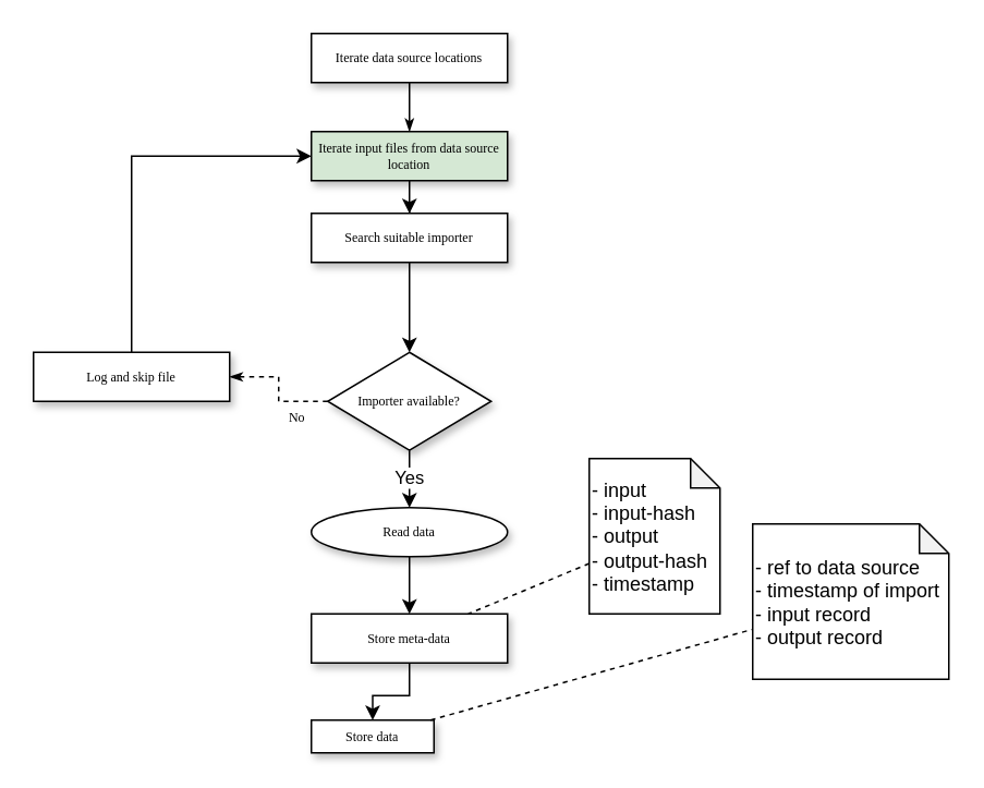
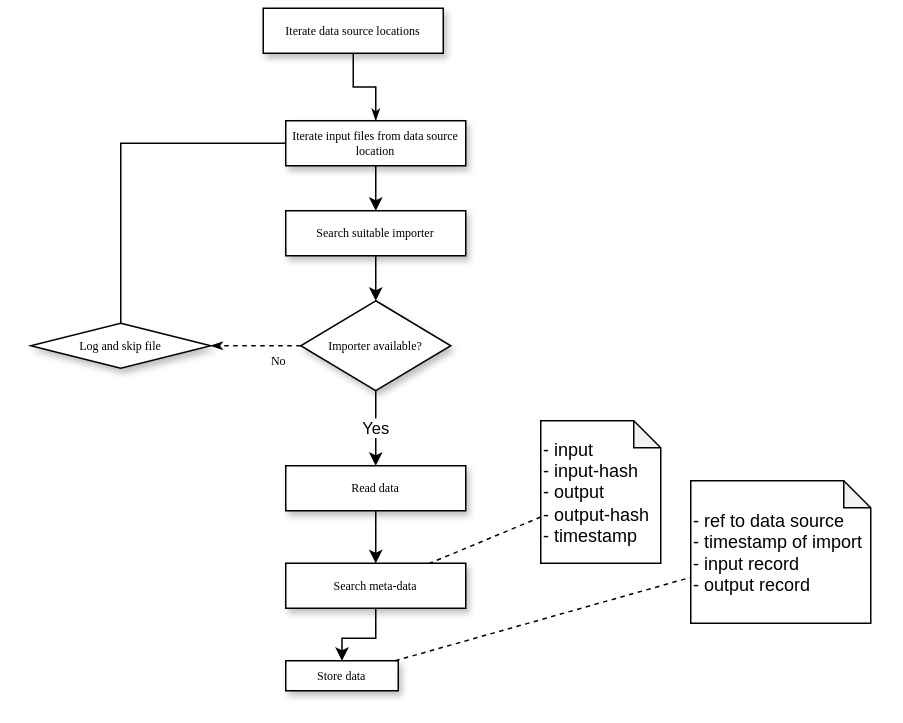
  <mxCell id="0" />
  <mxCell id="1" parent="0" />
  <mxCell id="2" style="edgeStyle=orthogonalEdgeStyle;rounded=0;html=1;labelBackgroundColor=none;startSize=5;endArrow=classicThin;endFill=1;endSize=5;jettySize=auto;orthogonalLoop=1;strokeWidth=1;fontFamily=Verdana;fontSize=8" parent="1" source="3" target="10" edge="1"><mxGeometry relative="1" as="geometry" /></mxCell>
- <mxCell id="3" value="Iterate data source locations" style="rounded=0;whiteSpace=wrap;html=1;shadow=1;labelBackgroundColor=none;strokeWidth=1;fontFamily=Verdana;fontSize=8;align=center;" parent="1" vertex="1"><mxGeometry x="190" y="20" width="120" height="30" as="geometry" /></mxCell>
+ <mxCell id="3" value="Iterate data source locations" style="rounded=0;whiteSpace=wrap;html=1;shadow=1;labelBackgroundColor=none;strokeWidth=1;fontFamily=Verdana;fontSize=8;align=center;" parent="1" vertex="1"><mxGeometry x="175" y="5" width="120" height="30" as="geometry" /></mxCell>
  <mxCell id="4" value="No" style="edgeStyle=orthogonalEdgeStyle;rounded=0;html=1;labelBackgroundColor=none;startSize=5;endArrow=classicThin;endFill=1;endSize=5;jettySize=auto;orthogonalLoop=1;strokeWidth=1;fontFamily=Verdana;fontSize=8;dashed=1;" parent="1" source="6" target="14" edge="1"><mxGeometry x="-0.5" y="10" relative="1" as="geometry"><mxPoint as="offset" /></mxGeometry></mxCell>
  <mxCell id="5" value="Yes" style="edgeStyle=orthogonalEdgeStyle;rounded=0;orthogonalLoop=1;jettySize=auto;html=1;" edge="1" parent="1" source="6" target="8"><mxGeometry relative="1" as="geometry" /></mxCell>
- <mxCell id="6" value="Importer available?" style="rhombus;whiteSpace=wrap;html=1;rounded=0;shadow=1;labelBackgroundColor=none;strokeWidth=1;fontFamily=Verdana;fontSize=8;align=center;" parent="1" vertex="1"><mxGeometry x="200" y="215" width="100" height="60" as="geometry" /></mxCell>
+ <mxCell id="6" value="Importer available?" style="rhombus;whiteSpace=wrap;html=1;rounded=0;shadow=1;labelBackgroundColor=none;strokeWidth=1;fontFamily=Verdana;fontSize=8;align=center;" parent="1" vertex="1"><mxGeometry x="200" y="200" width="100" height="60" as="geometry" /></mxCell>
  <mxCell id="7" style="edgeStyle=orthogonalEdgeStyle;rounded=0;orthogonalLoop=1;jettySize=auto;html=1;" edge="1" parent="1" source="8" target="16"><mxGeometry relative="1" as="geometry" /></mxCell>
- <mxCell id="8" value="Read data" style="ellipse;whiteSpace=wrap;html=1;shadow=1;labelBackgroundColor=none;strokeWidth=1;fontFamily=Verdana;fontSize=8;align=center;" parent="1" vertex="1"><mxGeometry x="190" y="310" width="120" height="30" as="geometry" /></mxCell>
+ <mxCell id="8" value="Read data" style="whiteSpace=wrap;html=1;rounded=0;shadow=1;labelBackgroundColor=none;strokeWidth=1;fontFamily=Verdana;fontSize=8;align=center;" parent="1" vertex="1"><mxGeometry x="190" y="310" width="120" height="30" as="geometry" /></mxCell>
  <mxCell id="9" style="edgeStyle=orthogonalEdgeStyle;rounded=0;orthogonalLoop=1;jettySize=auto;html=1;" edge="1" parent="1" source="10" target="12"><mxGeometry relative="1" as="geometry" /></mxCell>
- <mxCell id="10" value="Iterate input files from data source location" style="rounded=0;whiteSpace=wrap;html=1;shadow=1;labelBackgroundColor=none;strokeWidth=1;fontFamily=Verdana;fontSize=8;align=center;fillColor=#d5e8d4;" vertex="1" parent="1"><mxGeometry x="190" y="80" width="120" height="30" as="geometry" /></mxCell>
+ <mxCell id="10" value="Iterate input files from data source location" style="rounded=0;whiteSpace=wrap;html=1;shadow=1;labelBackgroundColor=none;strokeWidth=1;fontFamily=Verdana;fontSize=8;align=center;" vertex="1" parent="1"><mxGeometry x="190" y="80" width="120" height="30" as="geometry" /></mxCell>
  <mxCell id="11" style="edgeStyle=orthogonalEdgeStyle;rounded=0;orthogonalLoop=1;jettySize=auto;html=1;" edge="1" parent="1" source="12" target="6"><mxGeometry relative="1" as="geometry" /></mxCell>
- <mxCell id="12" value="Search suitable importer" style="rounded=0;whiteSpace=wrap;html=1;shadow=1;labelBackgroundColor=none;strokeWidth=1;fontFamily=Verdana;fontSize=8;align=center;" vertex="1" parent="1"><mxGeometry x="190" y="130" width="120" height="30" as="geometry" /></mxCell>
- <mxCell id="13" style="edgeStyle=orthogonalEdgeStyle;rounded=0;orthogonalLoop=1;jettySize=auto;html=1;" edge="1" parent="1" source="14" target="10"><mxGeometry relative="1" as="geometry"><Array as="points"><mxPoint x="80" y="95" /></Array></mxGeometry></mxCell>
- <mxCell id="14" value="Log and skip file" style="rounded=0;whiteSpace=wrap;html=1;shadow=1;labelBackgroundColor=none;strokeWidth=1;fontFamily=Verdana;fontSize=8;align=center;" vertex="1" parent="1"><mxGeometry x="20" y="215" width="120" height="30" as="geometry" /></mxCell>
+ <mxCell id="12" value="Search suitable importer" style="rounded=0;whiteSpace=wrap;html=1;shadow=1;labelBackgroundColor=none;strokeWidth=1;fontFamily=Verdana;fontSize=8;align=center;" vertex="1" parent="1"><mxGeometry x="190" y="140" width="120" height="30" as="geometry" /></mxCell>
+ <mxCell id="13" style="edgeStyle=orthogonalEdgeStyle;rounded=0;orthogonalLoop=1;jettySize=auto;html=1;endArrow=none;" edge="1" parent="1" source="14" target="10"><mxGeometry relative="1" as="geometry"><Array as="points"><mxPoint x="80" y="95" /></Array></mxGeometry></mxCell>
+ <mxCell id="14" value="Log and skip file" style="rhombus;whiteSpace=wrap;html=1;shadow=1;labelBackgroundColor=none;strokeWidth=1;fontFamily=Verdana;fontSize=8;align=center;" vertex="1" parent="1"><mxGeometry x="20" y="215" width="120" height="30" as="geometry" /></mxCell>
  <mxCell id="15" style="edgeStyle=orthogonalEdgeStyle;rounded=0;orthogonalLoop=1;jettySize=auto;html=1;" edge="1" parent="1" source="16" target="19"><mxGeometry relative="1" as="geometry" /></mxCell>
- <mxCell id="16" value="Store meta-data" style="whiteSpace=wrap;html=1;rounded=0;shadow=1;labelBackgroundColor=none;strokeWidth=1;fontFamily=Verdana;fontSize=8;align=center;" vertex="1" parent="1"><mxGeometry x="190" y="375" width="120" height="30" as="geometry" /></mxCell>
+ <mxCell id="16" value="Search meta-data" style="whiteSpace=wrap;html=1;rounded=0;shadow=1;labelBackgroundColor=none;strokeWidth=1;fontFamily=Verdana;fontSize=8;align=center;" vertex="1" parent="1"><mxGeometry x="190" y="375" width="120" height="30" as="geometry" /></mxCell>
  <mxCell id="17" style="rounded=0;orthogonalLoop=1;jettySize=auto;html=1;dashed=1;endArrow=none;endFill=0;" edge="1" parent="1" source="18" target="16"><mxGeometry relative="1" as="geometry" /></mxCell>
  <mxCell id="18" value="- input&lt;br&gt;- input-hash&lt;br&gt;- output&lt;br&gt;- output-hash&lt;br&gt;- timestamp" style="shape=note;whiteSpace=wrap;html=1;backgroundOutline=1;darkOpacity=0.05;align=left;size=18;" vertex="1" parent="1"><mxGeometry x="360" y="280" width="80" height="95" as="geometry" /></mxCell>
  <mxCell id="19" value="Store data" style="whiteSpace=wrap;html=1;rounded=0;shadow=1;labelBackgroundColor=none;strokeWidth=1;fontFamily=Verdana;fontSize=8;align=center;" vertex="1" parent="1"><mxGeometry x="190" y="440" width="75" height="20" as="geometry" /></mxCell>
  <mxCell id="20" value="- ref to data source&lt;br&gt;- timestamp of import&lt;br&gt;- input record&lt;br&gt;- output record" style="shape=note;whiteSpace=wrap;html=1;backgroundOutline=1;darkOpacity=0.05;align=left;size=18;" vertex="1" parent="1"><mxGeometry x="460" y="320" width="120" height="95" as="geometry" /></mxCell>
  <mxCell id="21" value="" style="endArrow=none;dashed=1;html=1;rounded=0;" edge="1" parent="1" source="19" target="20"><mxGeometry width="50" height="50" relative="1" as="geometry"><mxPoint x="280" y="510" as="sourcePoint" /><mxPoint x="330" y="460" as="targetPoint" /></mxGeometry></mxCell>
